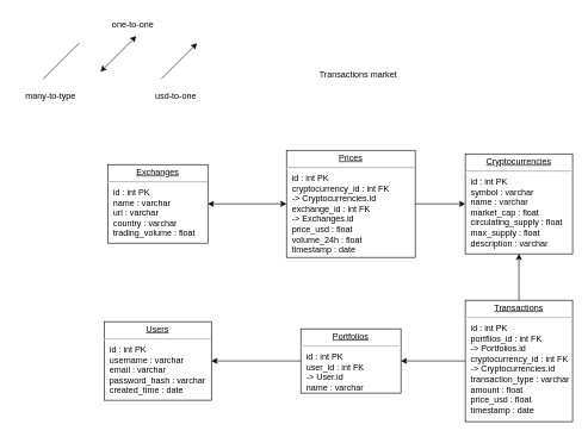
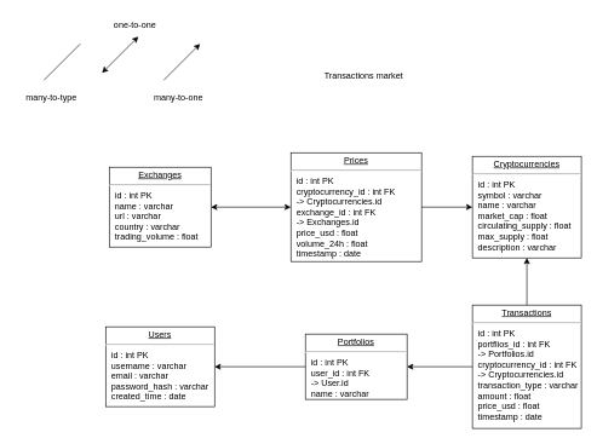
  <mxCell id="0" />
  <mxCell id="1" parent="0" />
  <mxCell id="2" value="&lt;p style=&quot;margin: 0px ; margin-top: 4px ; text-align: center ; text-decoration: underline&quot;&gt;Exchanges&lt;/p&gt;&lt;hr&gt;&lt;p style=&quot;margin: 0px ; margin-left: 8px&quot;&gt;id : int PK&lt;/p&gt;&lt;p style=&quot;margin: 0px ; margin-left: 8px&quot;&gt;name : varchar&lt;/p&gt;&lt;p style=&quot;margin: 0px ; margin-left: 8px&quot;&gt;url : varchar&lt;/p&gt;&lt;p style=&quot;margin: 0px ; margin-left: 8px&quot;&gt;country : varchar&lt;br&gt;trading_volume : float&lt;/p&gt;" style="verticalAlign=top;align=left;overflow=fill;fontSize=12;fontFamily=Helvetica;html=1;rounded=0;shadow=0;comic=0;labelBackgroundColor=none;strokeWidth=1" vertex="1" parent="1"><mxGeometry x="150" y="230" width="140" height="110" as="geometry" /></mxCell>
  <mxCell id="3" value="&lt;p style=&quot;margin: 0px ; margin-top: 4px ; text-align: center ; text-decoration: underline&quot;&gt;Prices&lt;/p&gt;&lt;hr&gt;&lt;p style=&quot;margin: 0px ; margin-left: 8px&quot;&gt;id : int PK&lt;/p&gt;&lt;p style=&quot;margin: 0px ; margin-left: 8px&quot;&gt;cryptocurrency_id : int FK&lt;/p&gt;&lt;p style=&quot;margin: 0px ; margin-left: 8px&quot;&gt;-&amp;gt; Cryptocurrencies.id&lt;/p&gt;&lt;p style=&quot;margin: 0px ; margin-left: 8px&quot;&gt;exchange_id : int FK&lt;/p&gt;&lt;p style=&quot;margin: 0px ; margin-left: 8px&quot;&gt;-&amp;gt; Exchanges.id&lt;/p&gt;&lt;p style=&quot;margin: 0px ; margin-left: 8px&quot;&gt;price_usd : float&lt;/p&gt;&lt;p style=&quot;margin: 0px ; margin-left: 8px&quot;&gt;volume_24h : float&amp;nbsp;&lt;/p&gt;&lt;p style=&quot;margin: 0px ; margin-left: 8px&quot;&gt;timestamp : date&lt;br&gt;&lt;br&gt;&lt;/p&gt;" style="verticalAlign=top;align=left;overflow=fill;fontSize=12;fontFamily=Helvetica;html=1;rounded=0;shadow=0;comic=0;labelBackgroundColor=none;strokeWidth=1" vertex="1" parent="1"><mxGeometry x="400" y="210" width="180" height="150" as="geometry" /></mxCell>
  <mxCell id="4" value="&lt;p style=&quot;margin: 0px ; margin-top: 4px ; text-align: center ; text-decoration: underline&quot;&gt;Cryptocurrencies&lt;/p&gt;&lt;hr&gt;&lt;p style=&quot;margin: 0px ; margin-left: 8px&quot;&gt;id : int PK&lt;/p&gt;&lt;p style=&quot;margin: 0px ; margin-left: 8px&quot;&gt;symbol : varchar&lt;/p&gt;&lt;p style=&quot;margin: 0px ; margin-left: 8px&quot;&gt;name : varchar&amp;nbsp;&lt;/p&gt;&lt;p style=&quot;margin: 0px ; margin-left: 8px&quot;&gt;market_cap : float&lt;/p&gt;&lt;p style=&quot;margin: 0px ; margin-left: 8px&quot;&gt;circulating_supply : float&lt;/p&gt;&lt;p style=&quot;margin: 0px ; margin-left: 8px&quot;&gt;max_supply : float&lt;/p&gt;&lt;p style=&quot;margin: 0px ; margin-left: 8px&quot;&gt;description : varchar&lt;/p&gt;&lt;p style=&quot;margin: 0px ; margin-left: 8px&quot;&gt;&lt;br&gt;&lt;br&gt;&lt;/p&gt;" style="verticalAlign=top;align=left;overflow=fill;fontSize=12;fontFamily=Helvetica;html=1;rounded=0;shadow=0;comic=0;labelBackgroundColor=none;strokeWidth=1" vertex="1" parent="1"><mxGeometry x="650" y="215" width="150" height="140" as="geometry" /></mxCell>
  <mxCell id="5" value="&lt;p style=&quot;margin: 0px ; margin-top: 4px ; text-align: center ; text-decoration: underline&quot;&gt;Users&lt;/p&gt;&lt;hr&gt;&lt;p style=&quot;margin: 0px ; margin-left: 8px&quot;&gt;id : int PK&lt;/p&gt;&lt;p style=&quot;margin: 0px ; margin-left: 8px&quot;&gt;username : varchar&lt;/p&gt;&lt;p style=&quot;margin: 0px ; margin-left: 8px&quot;&gt;email : varchar&lt;/p&gt;&lt;p style=&quot;margin: 0px ; margin-left: 8px&quot;&gt;password_hash : varchar&lt;br&gt;created_time : date&lt;/p&gt;" style="verticalAlign=top;align=left;overflow=fill;fontSize=12;fontFamily=Helvetica;html=1;rounded=0;shadow=0;comic=0;labelBackgroundColor=none;strokeWidth=1" vertex="1" parent="1"><mxGeometry x="145" y="450" width="150" height="110" as="geometry" /></mxCell>
  <mxCell id="6" value="&lt;p style=&quot;margin: 0px ; margin-top: 4px ; text-align: center ; text-decoration: underline&quot;&gt;Portfolios&lt;/p&gt;&lt;hr&gt;&lt;p style=&quot;margin: 0px ; margin-left: 8px&quot;&gt;id : int PK&lt;/p&gt;&lt;p style=&quot;margin: 0px ; margin-left: 8px&quot;&gt;user_id : int FK&lt;/p&gt;&lt;p style=&quot;margin: 0px ; margin-left: 8px&quot;&gt;-&amp;gt; User.id&lt;/p&gt;&lt;p style=&quot;margin: 0px ; margin-left: 8px&quot;&gt;name : varchar&lt;br&gt;&lt;br&gt;&lt;/p&gt;" style="verticalAlign=top;align=left;overflow=fill;fontSize=12;fontFamily=Helvetica;html=1;rounded=0;shadow=0;comic=0;labelBackgroundColor=none;strokeWidth=1" vertex="1" parent="1"><mxGeometry x="420" y="460" width="140" height="90" as="geometry" /></mxCell>
  <mxCell id="7" value="&lt;p style=&quot;margin: 0px ; margin-top: 4px ; text-align: center ; text-decoration: underline&quot;&gt;Transactions&lt;/p&gt;&lt;hr&gt;&lt;p style=&quot;margin: 0px ; margin-left: 8px&quot;&gt;id : int PK&lt;/p&gt;&lt;p style=&quot;margin: 0px ; margin-left: 8px&quot;&gt;portflios_id : int FK&lt;/p&gt;&lt;p style=&quot;margin: 0px ; margin-left: 8px&quot;&gt;-&amp;gt; Portfolios.id&lt;/p&gt;&lt;p style=&quot;margin: 0px 0px 0px 8px;&quot;&gt;cryptocurrency_id : int FK&lt;/p&gt;&lt;p style=&quot;margin: 0px 0px 0px 8px;&quot;&gt;-&amp;gt; Cryptocurrencies.id&lt;/p&gt;&lt;p style=&quot;margin: 0px ; margin-left: 8px&quot;&gt;transaction_type : varchar&lt;/p&gt;&lt;p style=&quot;margin: 0px ; margin-left: 8px&quot;&gt;amount : float&lt;/p&gt;&lt;p style=&quot;margin: 0px ; margin-left: 8px&quot;&gt;price_usd : float&lt;/p&gt;&lt;p style=&quot;margin: 0px ; margin-left: 8px&quot;&gt;timestamp : date&lt;/p&gt;" style="verticalAlign=top;align=left;overflow=fill;fontSize=12;fontFamily=Helvetica;html=1;rounded=0;shadow=0;comic=0;labelBackgroundColor=none;strokeWidth=1" vertex="1" parent="1"><mxGeometry x="650" y="420" width="150" height="170" as="geometry" /></mxCell>
  <mxCell id="8" value="" style="endArrow=classic;html=1;rounded=0;entryX=0;entryY=0.5;entryDx=0;entryDy=0;exitX=1;exitY=0.5;exitDx=0;exitDy=0;" edge="1" parent="1" source="3" target="4"><mxGeometry width="50" height="50" relative="1" as="geometry"><mxPoint x="620" y="480" as="sourcePoint" /><mxPoint x="670" y="430" as="targetPoint" /></mxGeometry></mxCell>
  <mxCell id="9" value="" style="endArrow=classic;startArrow=classic;html=1;rounded=0;entryX=1;entryY=0.5;entryDx=0;entryDy=0;exitX=0;exitY=0.5;exitDx=0;exitDy=0;" edge="1" parent="1" source="3" target="2"><mxGeometry width="50" height="50" relative="1" as="geometry"><mxPoint x="580" y="285" as="sourcePoint" /><mxPoint x="290" y="285" as="targetPoint" /></mxGeometry></mxCell>
  <mxCell id="10" value="" style="endArrow=classic;html=1;rounded=0;entryX=1;entryY=0.5;entryDx=0;entryDy=0;exitX=0;exitY=0.5;exitDx=0;exitDy=0;" edge="1" parent="1" source="6" target="5"><mxGeometry width="50" height="50" relative="1" as="geometry"><mxPoint x="550" y="515" as="sourcePoint" /><mxPoint x="600" y="465" as="targetPoint" /></mxGeometry></mxCell>
  <mxCell id="11" value="" style="endArrow=classic;html=1;rounded=0;entryX=1;entryY=0.5;entryDx=0;entryDy=0;exitX=0;exitY=0.5;exitDx=0;exitDy=0;" edge="1" parent="1" source="7" target="6"><mxGeometry width="50" height="50" relative="1" as="geometry"><mxPoint x="550" y="515" as="sourcePoint" /><mxPoint x="600" y="465" as="targetPoint" /></mxGeometry></mxCell>
  <mxCell id="12" value="" style="endArrow=classic;html=1;rounded=0;entryX=0.5;entryY=1;entryDx=0;entryDy=0;exitX=0.5;exitY=0;exitDx=0;exitDy=0;" edge="1" parent="1" source="7" target="4"><mxGeometry width="50" height="50" relative="1" as="geometry"><mxPoint x="520" y="490" as="sourcePoint" /><mxPoint x="570" y="440" as="targetPoint" /></mxGeometry></mxCell>
  <mxCell id="13" value="" style="endArrow=none;html=1;rounded=0;" edge="1" parent="1"><mxGeometry width="50" height="50" relative="1" as="geometry"><mxPoint x="60" y="110" as="sourcePoint" /><mxPoint x="110" y="60" as="targetPoint" /></mxGeometry></mxCell>
  <mxCell id="14" value="" style="endArrow=classic;startArrow=classic;html=1;rounded=0;" edge="1" parent="1"><mxGeometry width="50" height="50" relative="1" as="geometry"><mxPoint x="140" y="100" as="sourcePoint" /><mxPoint x="190" y="50" as="targetPoint" /></mxGeometry></mxCell>
  <mxCell id="15" value="" style="endArrow=classic;html=1;rounded=0;" edge="1" parent="1"><mxGeometry width="50" height="50" relative="1" as="geometry"><mxPoint x="225" y="110" as="sourcePoint" /><mxPoint x="275" y="60" as="targetPoint" /></mxGeometry></mxCell>
  <mxCell id="16" value="many-to-type" style="text;html=1;align=center;verticalAlign=middle;resizable=0;points=[];autosize=1;strokeColor=none;fillColor=none;" vertex="1" parent="1"><mxGeometry x="20" y="120" width="100" height="30" as="geometry" /></mxCell>
- <mxCell id="17" value="usd-to-one" style="text;html=1;align=center;verticalAlign=middle;resizable=0;points=[];autosize=1;strokeColor=none;fillColor=none;" vertex="1" parent="1"><mxGeometry x="200" y="120" width="90" height="30" as="geometry" /></mxCell>
+ <mxCell id="17" value="many-to-one" style="text;html=1;align=center;verticalAlign=middle;resizable=0;points=[];autosize=1;strokeColor=none;fillColor=none;" vertex="1" parent="1"><mxGeometry x="200" y="120" width="90" height="30" as="geometry" /></mxCell>
  <mxCell id="18" value="one-to-one" style="text;html=1;align=center;verticalAlign=middle;resizable=0;points=[];autosize=1;strokeColor=none;fillColor=none;" vertex="1" parent="1"><mxGeometry x="145" y="20" width="80" height="30" as="geometry" /></mxCell>
  <mxCell id="19" value="Transactions market" style="text;html=1;align=center;verticalAlign=middle;resizable=0;points=[];autosize=1;strokeColor=none;fillColor=none;" vertex="1" parent="1"><mxGeometry x="430" y="90" width="140" height="30" as="geometry" /></mxCell>
